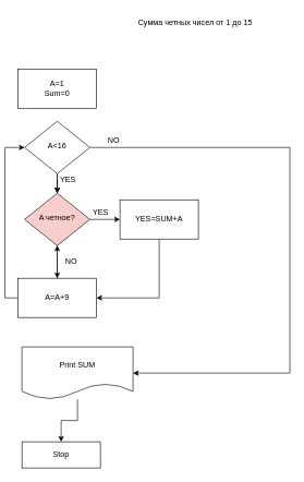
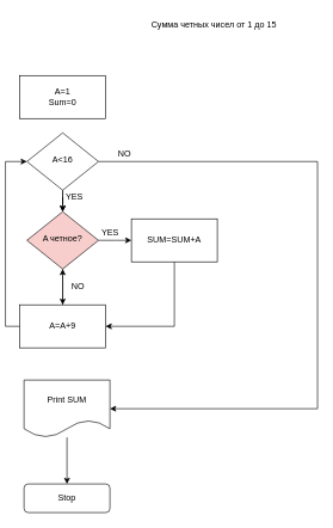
  <mxCell id="0" />
  <mxCell id="1" parent="0" />
  <mxCell id="2" value="" style="edgeStyle=orthogonalEdgeStyle;rounded=0;orthogonalLoop=1;jettySize=auto;html=1;entryX=1;entryY=0.5;entryDx=0;entryDy=0;" edge="1" parent="1" source="5" target="17"><mxGeometry relative="1" as="geometry"><mxPoint x="436" y="575" as="targetPoint" /><Array as="points"><mxPoint x="436" y="225" /><mxPoint x="436" y="570" /></Array></mxGeometry></mxCell>
  <mxCell id="3" style="edgeStyle=orthogonalEdgeStyle;rounded=0;orthogonalLoop=1;jettySize=auto;html=1;exitX=0.5;exitY=1;exitDx=0;exitDy=0;entryX=0.5;entryY=0;entryDx=0;entryDy=0;" edge="1" parent="1" source="5" target="8"><mxGeometry relative="1" as="geometry" /></mxCell>
  <mxCell id="4" value="" style="edgeStyle=orthogonalEdgeStyle;rounded=0;orthogonalLoop=1;jettySize=auto;html=1;" edge="1" parent="1" source="5" target="8"><mxGeometry relative="1" as="geometry" /></mxCell>
  <mxCell id="5" value="A&amp;lt;16" style="rhombus;whiteSpace=wrap;html=1;shadow=0;fontFamily=Helvetica;fontSize=12;align=center;strokeWidth=1;spacing=6;spacingTop=-4;" parent="1" vertex="1"><mxGeometry x="30" y="185" width="100" height="80" as="geometry" /></mxCell>
  <mxCell id="6" style="edgeStyle=orthogonalEdgeStyle;rounded=0;orthogonalLoop=1;jettySize=auto;html=1;exitX=1;exitY=0.5;exitDx=0;exitDy=0;" edge="1" parent="1" source="8"><mxGeometry relative="1" as="geometry"><mxPoint x="176" y="335" as="targetPoint" /></mxGeometry></mxCell>
  <mxCell id="7" value="" style="edgeStyle=orthogonalEdgeStyle;rounded=0;orthogonalLoop=1;jettySize=auto;html=1;" edge="1" parent="1" source="8" target="15"><mxGeometry relative="1" as="geometry" /></mxCell>
  <mxCell id="8" value="A четное?" style="rhombus;whiteSpace=wrap;html=1;shadow=0;fontFamily=Helvetica;fontSize=12;align=center;strokeWidth=1;spacing=6;spacingTop=-4;fillColor=#f8cecc;" parent="1" vertex="1"><mxGeometry x="30" y="295" width="100" height="80" as="geometry" /></mxCell>
- <mxCell id="9" value="Stop" style="whiteSpace=wrap;html=1;fontSize=12;glass=0;strokeWidth=1;shadow=0;rounded=0;" parent="1" vertex="1"><mxGeometry x="26" y="675" width="120" height="40" as="geometry" /></mxCell>
+ <mxCell id="9" value="Stop" style="rounded=1;whiteSpace=wrap;html=1;fontSize=12;glass=0;strokeWidth=1;shadow=0;" parent="1" vertex="1"><mxGeometry x="26" y="675" width="120" height="40" as="geometry" /></mxCell>
  <mxCell id="10" value="A=1&lt;br&gt;Sum=0" style="rounded=0;whiteSpace=wrap;html=1;" vertex="1" parent="1"><mxGeometry x="20" y="105" width="120" height="60" as="geometry" /></mxCell>
  <mxCell id="11" style="edgeStyle=orthogonalEdgeStyle;rounded=0;orthogonalLoop=1;jettySize=auto;html=1;exitX=0.5;exitY=1;exitDx=0;exitDy=0;entryX=1;entryY=0.5;entryDx=0;entryDy=0;" edge="1" parent="1" source="12" target="15"><mxGeometry relative="1" as="geometry" /></mxCell>
- <mxCell id="12" value="YES=SUM+A" style="rounded=0;whiteSpace=wrap;html=1;" vertex="1" parent="1"><mxGeometry x="176" y="305" width="120" height="60" as="geometry" /></mxCell>
+ <mxCell id="12" value="SUM=SUM+A" style="rounded=0;whiteSpace=wrap;html=1;" vertex="1" parent="1"><mxGeometry x="176" y="305" width="120" height="60" as="geometry" /></mxCell>
  <mxCell id="13" value="" style="edgeStyle=orthogonalEdgeStyle;rounded=0;orthogonalLoop=1;jettySize=auto;html=1;" edge="1" parent="1" source="15" target="8"><mxGeometry relative="1" as="geometry" /></mxCell>
  <mxCell id="14" style="edgeStyle=orthogonalEdgeStyle;rounded=0;orthogonalLoop=1;jettySize=auto;html=1;exitX=0;exitY=0.5;exitDx=0;exitDy=0;entryX=0;entryY=0.5;entryDx=0;entryDy=0;" edge="1" parent="1" source="15" target="5"><mxGeometry relative="1" as="geometry" /></mxCell>
  <mxCell id="15" value="A=A+9" style="rounded=0;whiteSpace=wrap;html=1;" vertex="1" parent="1"><mxGeometry x="20" y="425" width="120" height="60" as="geometry" /></mxCell>
  <mxCell id="16" style="edgeStyle=orthogonalEdgeStyle;rounded=0;orthogonalLoop=1;jettySize=auto;html=1;entryX=0.5;entryY=0;entryDx=0;entryDy=0;" edge="1" parent="1" source="17" target="9"><mxGeometry relative="1" as="geometry" /></mxCell>
- <mxCell id="17" value="Print SUM" style="shape=document;whiteSpace=wrap;html=1;boundedLbl=1;" vertex="1" parent="1"><mxGeometry x="26" y="530" width="170" height="80" as="geometry" /></mxCell>
+ <mxCell id="17" value="Print SUM" style="shape=document;whiteSpace=wrap;html=1;boundedLbl=1;" vertex="1" parent="1"><mxGeometry x="26" y="530" width="120" height="80" as="geometry" /></mxCell>
  <mxCell id="18" value="NO" style="text;html=1;align=center;verticalAlign=middle;resizable=0;points=[];autosize=1;strokeColor=none;fillColor=none;" vertex="1" parent="1"><mxGeometry x="146" y="200" width="40" height="30" as="geometry" /></mxCell>
  <mxCell id="19" value="YES" style="text;html=1;align=center;verticalAlign=middle;resizable=0;points=[];autosize=1;strokeColor=none;fillColor=none;" vertex="1" parent="1"><mxGeometry x="121" y="310" width="50" height="30" as="geometry" /></mxCell>
  <mxCell id="20" value="NO" style="text;html=1;align=center;verticalAlign=middle;resizable=0;points=[];autosize=1;strokeColor=none;fillColor=none;" vertex="1" parent="1"><mxGeometry x="81" y="385" width="40" height="30" as="geometry" /></mxCell>
  <mxCell id="21" value="YES" style="text;html=1;align=center;verticalAlign=middle;resizable=0;points=[];autosize=1;strokeColor=none;fillColor=none;" vertex="1" parent="1"><mxGeometry x="71" y="260" width="50" height="30" as="geometry" /></mxCell>
  <mxCell id="22" value="Сумма четных чисел от 1 до 15" style="text;html=1;align=center;verticalAlign=middle;resizable=0;points=[];autosize=1;strokeColor=none;fillColor=none;" vertex="1" parent="1"><mxGeometry x="191" y="20" width="200" height="30" as="geometry" /></mxCell>
